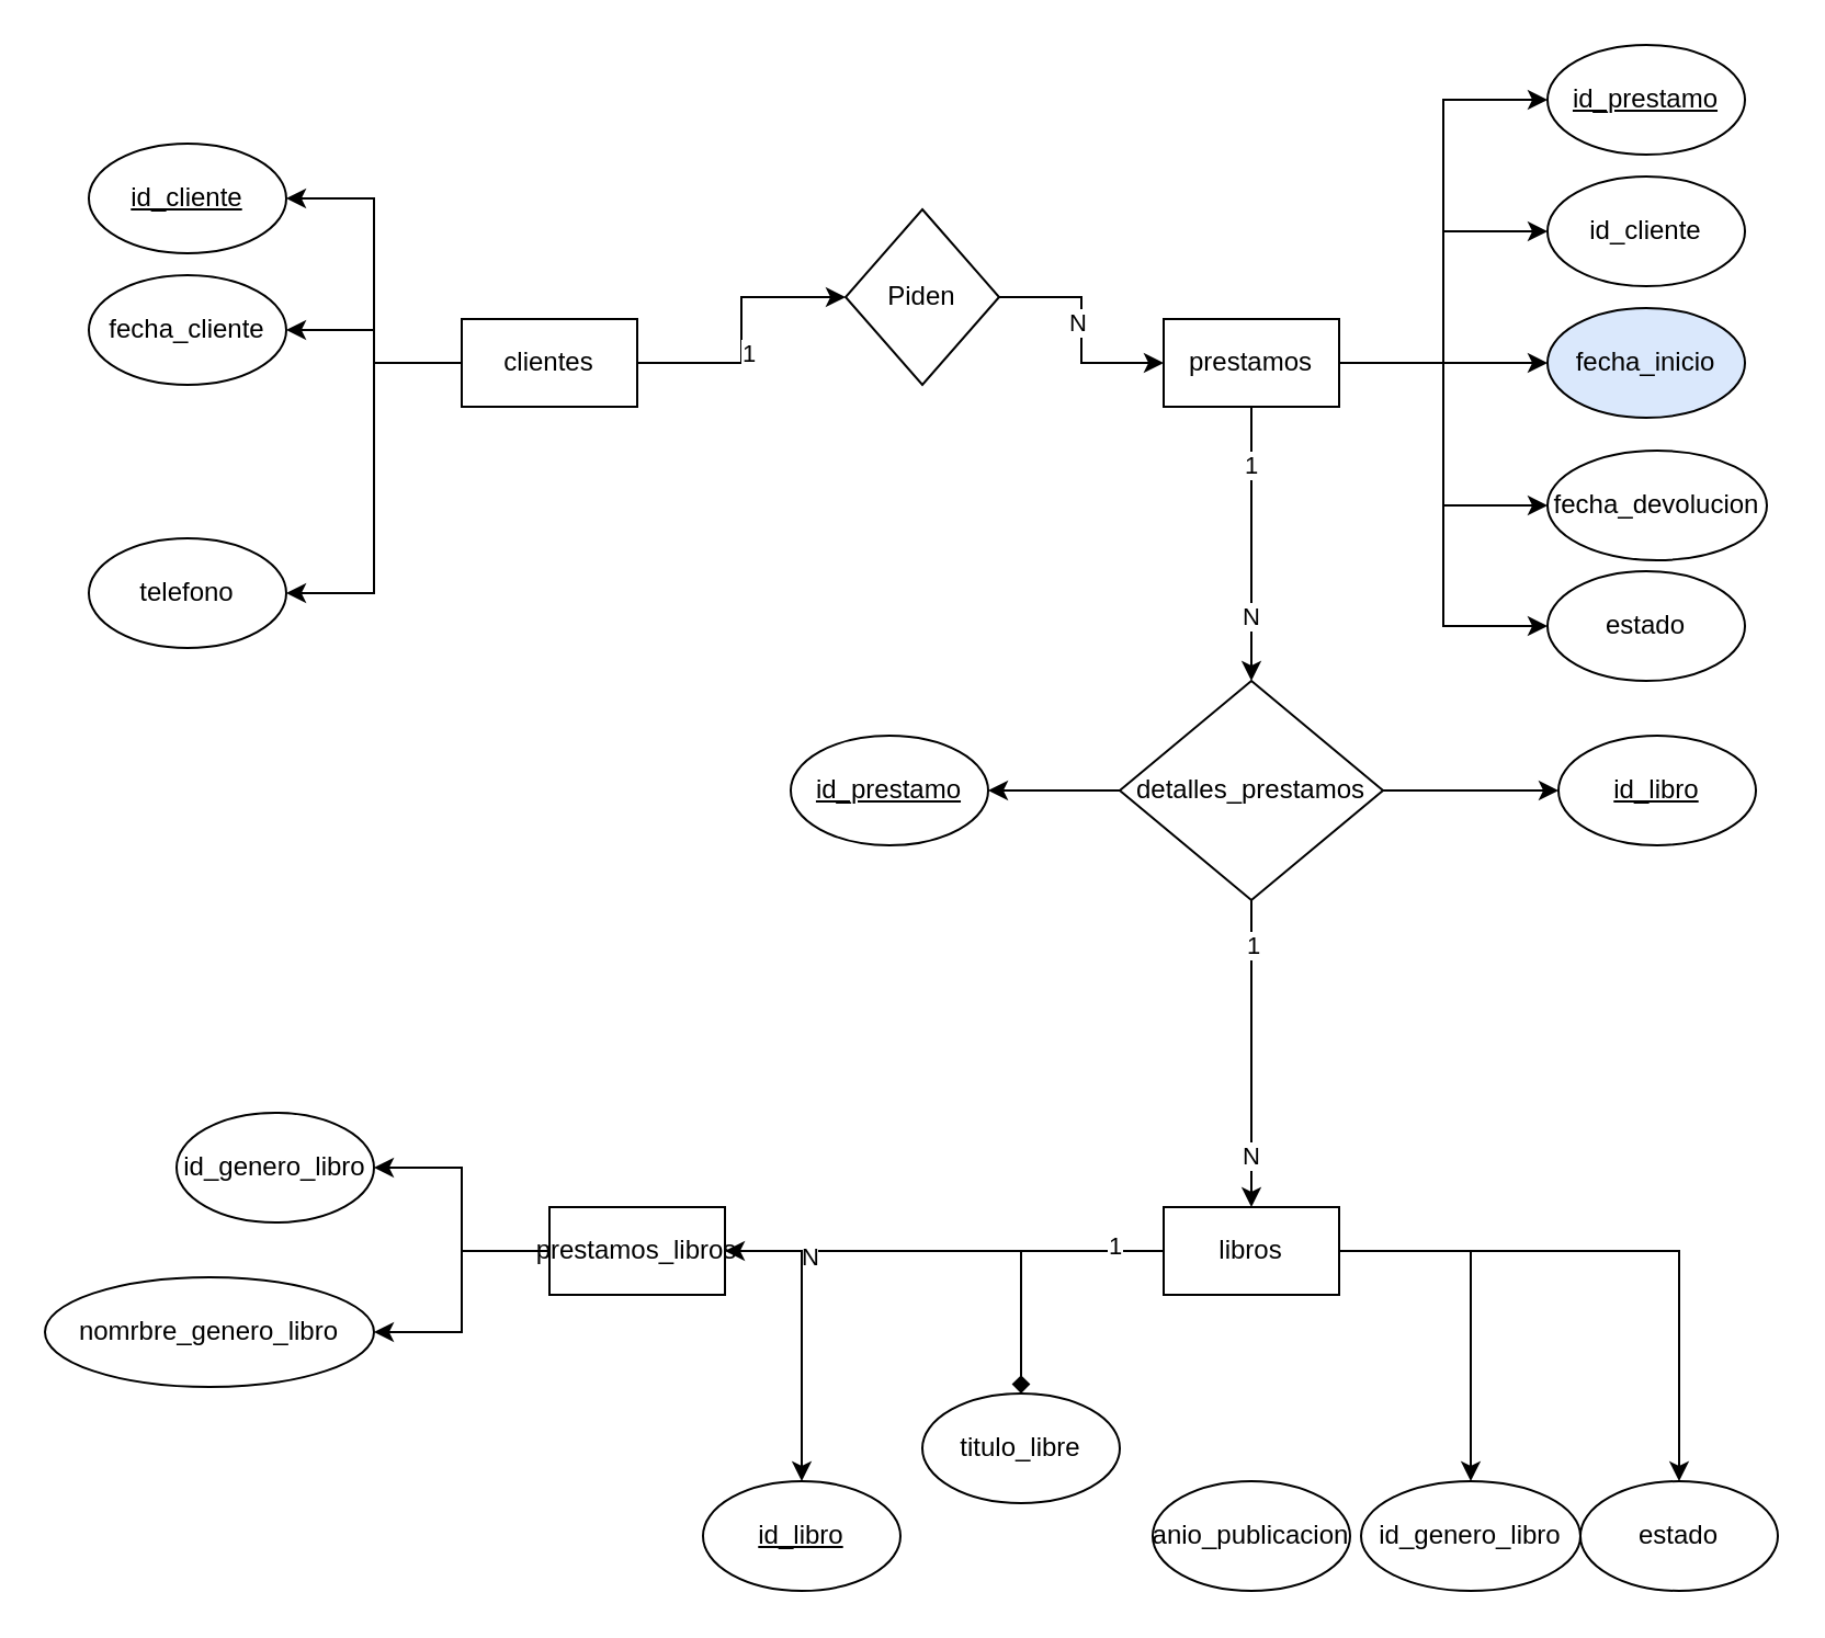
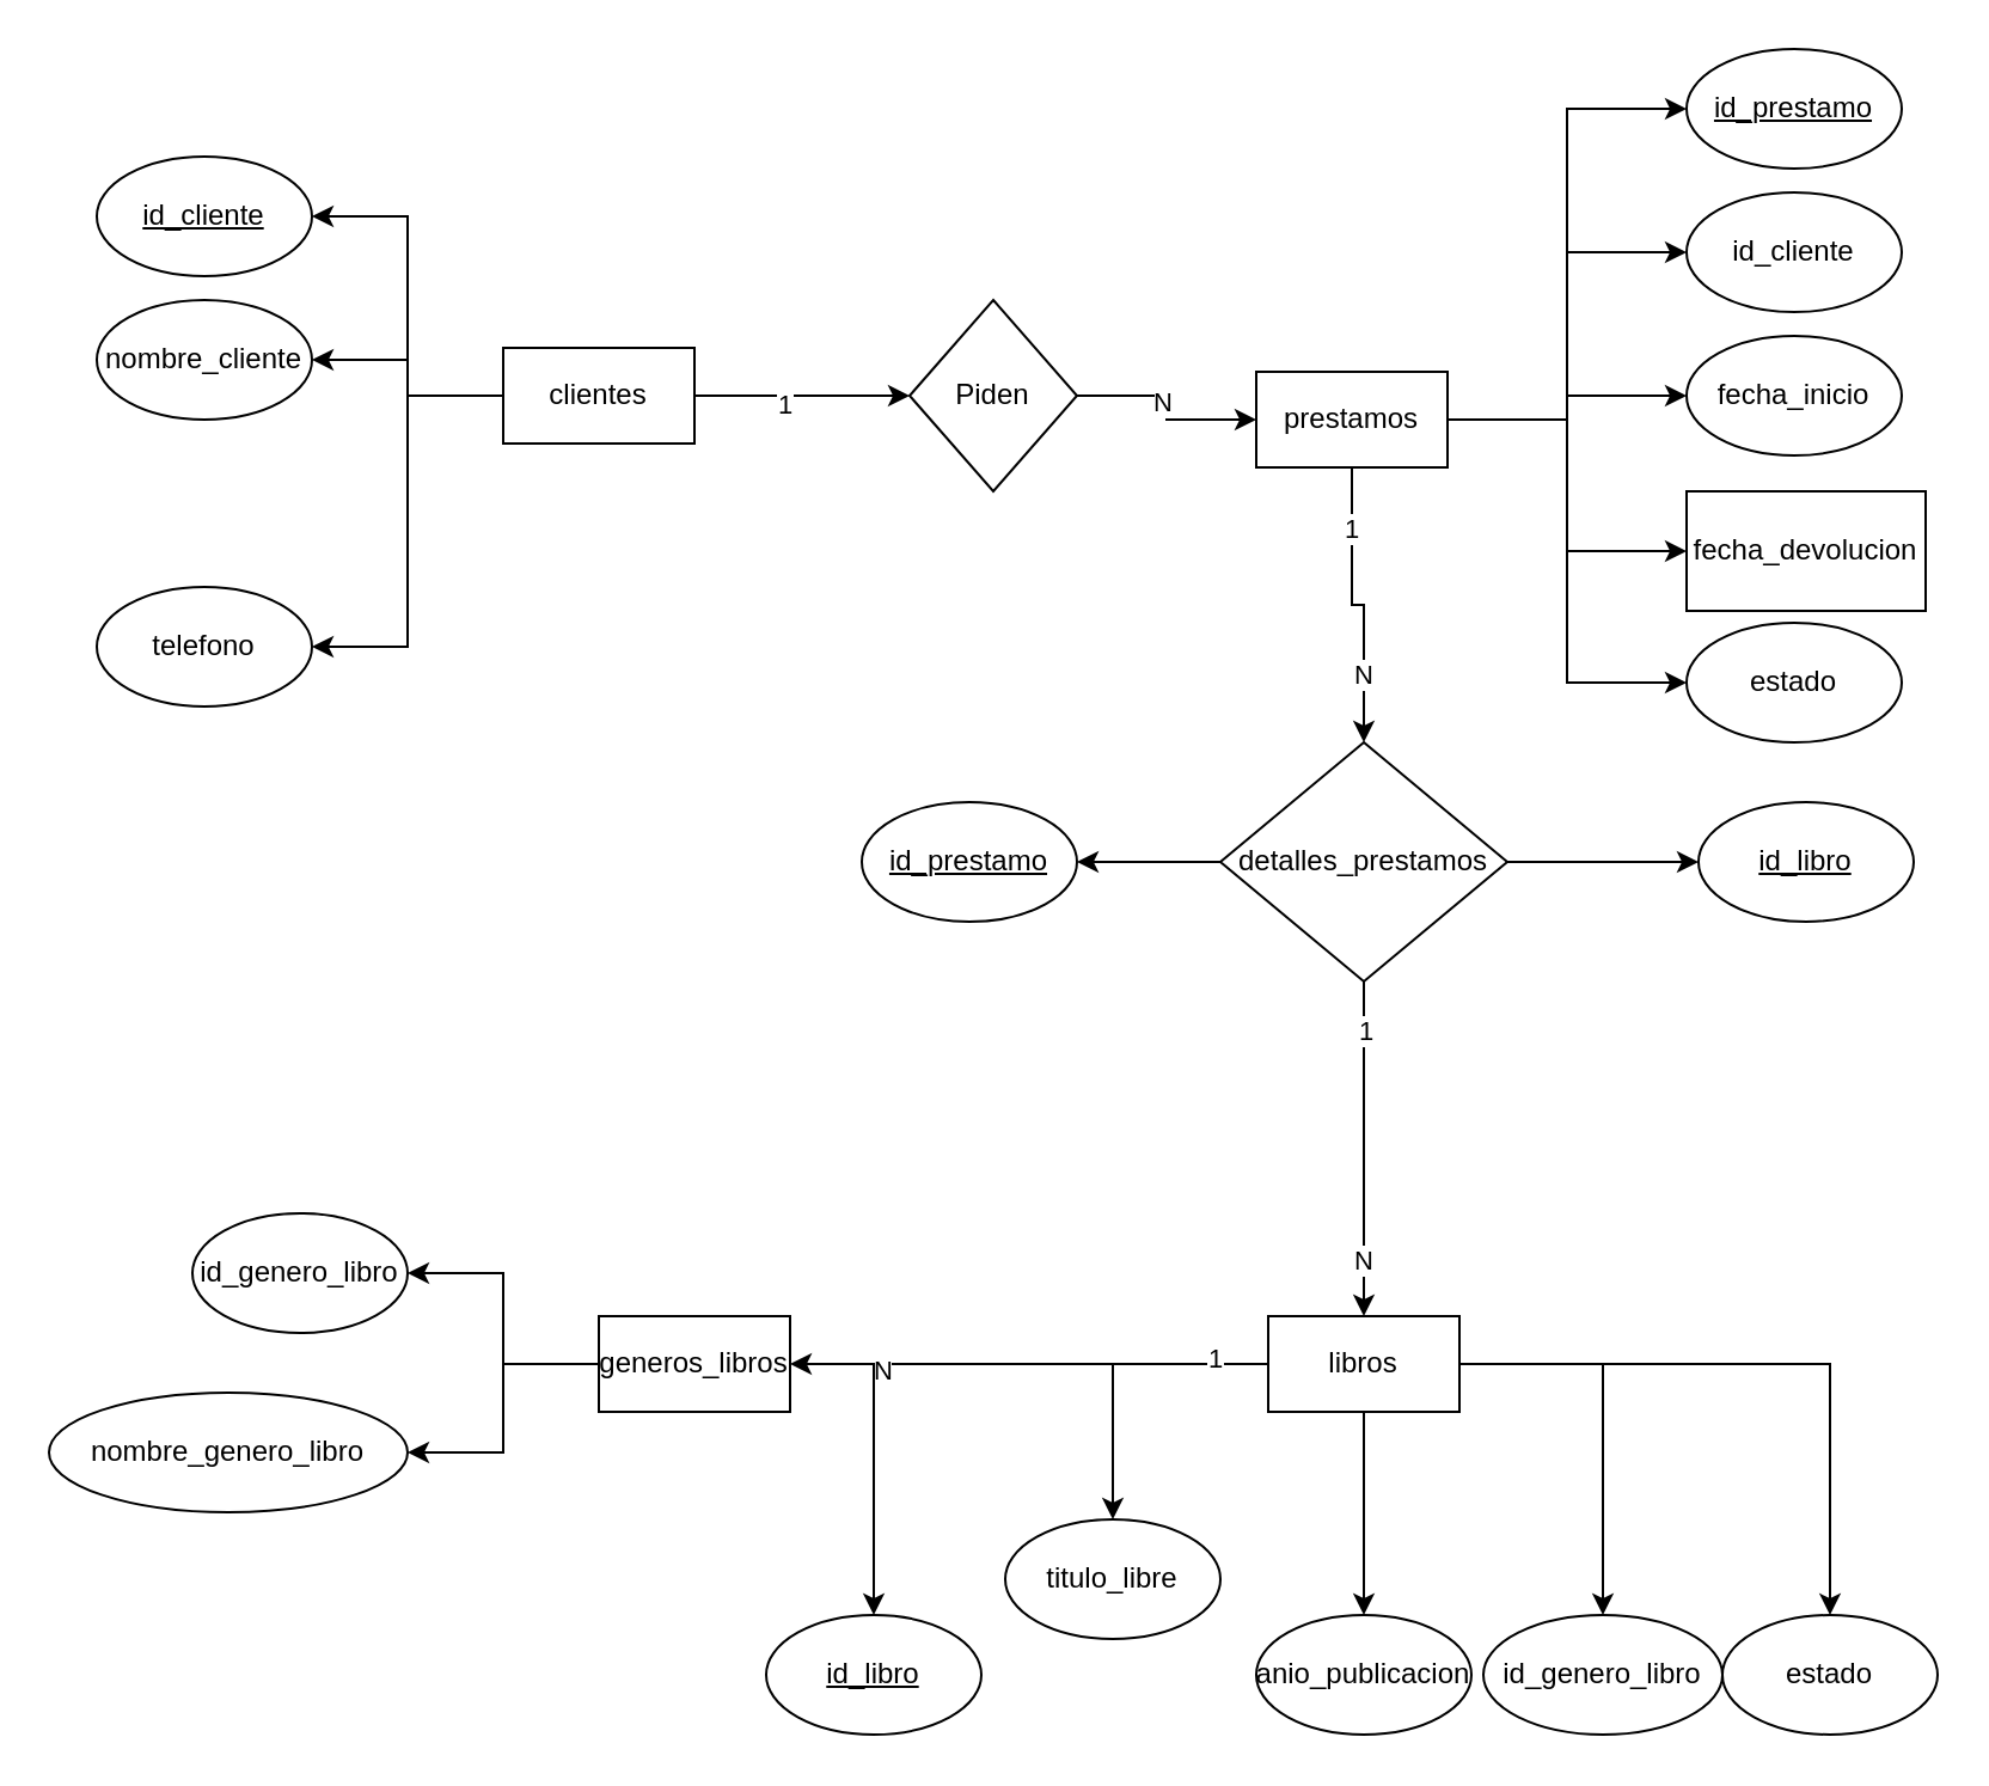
  <mxCell id="0" />
  <mxCell id="1" parent="0" />
  <mxCell id="2" style="edgeStyle=orthogonalEdgeStyle;rounded=0;orthogonalLoop=1;jettySize=auto;html=1;entryX=1;entryY=0.5;entryDx=0;entryDy=0;" parent="1" source="7" target="19" edge="1"><mxGeometry relative="1" as="geometry" /></mxCell>
  <mxCell id="3" style="edgeStyle=orthogonalEdgeStyle;rounded=0;orthogonalLoop=1;jettySize=auto;html=1;entryX=1;entryY=0.5;entryDx=0;entryDy=0;" parent="1" source="7" target="17" edge="1"><mxGeometry relative="1" as="geometry" /></mxCell>
  <mxCell id="4" style="edgeStyle=orthogonalEdgeStyle;rounded=0;orthogonalLoop=1;jettySize=auto;html=1;entryX=1;entryY=0.5;entryDx=0;entryDy=0;" parent="1" source="7" target="18" edge="1"><mxGeometry relative="1" as="geometry" /></mxCell>
  <mxCell id="5" style="edgeStyle=orthogonalEdgeStyle;rounded=0;orthogonalLoop=1;jettySize=auto;html=1;" parent="1" source="7" target="22" edge="1"><mxGeometry relative="1" as="geometry" /></mxCell>
  <mxCell id="6" value="1" style="edgeLabel;html=1;align=center;verticalAlign=middle;resizable=0;points=[];" parent="5" vertex="1" connectable="0"><mxGeometry x="-0.173" y="-3" relative="1" as="geometry"><mxPoint as="offset" /></mxGeometry></mxCell>
  <mxCell id="7" value="clientes" style="rounded=0;whiteSpace=wrap;html=1;" parent="1" vertex="1"><mxGeometry x="210" y="145" width="80" height="40" as="geometry" /></mxCell>
  <mxCell id="8" style="edgeStyle=orthogonalEdgeStyle;rounded=0;orthogonalLoop=1;jettySize=auto;html=1;entryX=0;entryY=0.5;entryDx=0;entryDy=0;" parent="1" source="16" target="32" edge="1"><mxGeometry relative="1" as="geometry" /></mxCell>
  <mxCell id="9" style="edgeStyle=orthogonalEdgeStyle;rounded=0;orthogonalLoop=1;jettySize=auto;html=1;entryX=0;entryY=0.5;entryDx=0;entryDy=0;" parent="1" source="16" target="29" edge="1"><mxGeometry relative="1" as="geometry" /></mxCell>
  <mxCell id="10" style="edgeStyle=orthogonalEdgeStyle;rounded=0;orthogonalLoop=1;jettySize=auto;html=1;entryX=0;entryY=0.5;entryDx=0;entryDy=0;" parent="1" source="16" target="30" edge="1"><mxGeometry relative="1" as="geometry" /></mxCell>
  <mxCell id="11" style="edgeStyle=orthogonalEdgeStyle;rounded=0;orthogonalLoop=1;jettySize=auto;html=1;entryX=0;entryY=0.5;entryDx=0;entryDy=0;" parent="1" source="16" target="31" edge="1"><mxGeometry relative="1" as="geometry" /></mxCell>
  <mxCell id="12" style="edgeStyle=orthogonalEdgeStyle;rounded=0;orthogonalLoop=1;jettySize=auto;html=1;entryX=0;entryY=0.5;entryDx=0;entryDy=0;" parent="1" source="16" target="33" edge="1"><mxGeometry relative="1" as="geometry" /></mxCell>
  <mxCell id="13" style="edgeStyle=orthogonalEdgeStyle;rounded=0;orthogonalLoop=1;jettySize=auto;html=1;entryX=0.5;entryY=0;entryDx=0;entryDy=0;" parent="1" source="16" target="28" edge="1"><mxGeometry relative="1" as="geometry" /></mxCell>
  <mxCell id="14" value="1" style="edgeLabel;html=1;align=center;verticalAlign=middle;resizable=0;points=[];" parent="13" vertex="1" connectable="0"><mxGeometry x="-0.581" y="-1" relative="1" as="geometry"><mxPoint as="offset" /></mxGeometry></mxCell>
  <mxCell id="15" value="N" style="edgeLabel;html=1;align=center;verticalAlign=middle;resizable=0;points=[];" parent="13" vertex="1" connectable="0"><mxGeometry x="0.519" y="-1" relative="1" as="geometry"><mxPoint as="offset" /></mxGeometry></mxCell>
- <mxCell id="16" value="prestamos" style="rounded=0;whiteSpace=wrap;html=1;" parent="1" vertex="1"><mxGeometry x="530" y="145" width="80" height="40" as="geometry" /></mxCell>
- <mxCell id="17" value="fecha_cliente" style="ellipse;whiteSpace=wrap;html=1;" parent="1" vertex="1"><mxGeometry x="40" y="125" width="90" height="50" as="geometry" /></mxCell>
+ <mxCell id="16" value="prestamos" style="rounded=0;whiteSpace=wrap;html=1;" parent="1" vertex="1"><mxGeometry x="525" y="155" width="80" height="40" as="geometry" /></mxCell>
+ <mxCell id="17" value="nombre_cliente" style="ellipse;whiteSpace=wrap;html=1;" parent="1" vertex="1"><mxGeometry x="40" y="125" width="90" height="50" as="geometry" /></mxCell>
  <mxCell id="18" value="telefono" style="ellipse;whiteSpace=wrap;html=1;" parent="1" vertex="1"><mxGeometry x="40" y="245" width="90" height="50" as="geometry" /></mxCell>
  <mxCell id="19" value="&lt;u&gt;id_cliente&lt;/u&gt;" style="ellipse;whiteSpace=wrap;html=1;" parent="1" vertex="1"><mxGeometry x="40" y="65" width="90" height="50" as="geometry" /></mxCell>
  <mxCell id="20" style="edgeStyle=orthogonalEdgeStyle;rounded=0;orthogonalLoop=1;jettySize=auto;html=1;entryX=0;entryY=0.5;entryDx=0;entryDy=0;" parent="1" source="22" target="16" edge="1"><mxGeometry relative="1" as="geometry" /></mxCell>
  <mxCell id="21" value="N" style="edgeLabel;html=1;align=center;verticalAlign=middle;resizable=0;points=[];" parent="20" vertex="1" connectable="0"><mxGeometry x="-0.062" y="-2" relative="1" as="geometry"><mxPoint as="offset" /></mxGeometry></mxCell>
- <mxCell id="22" value="Piden" style="rhombus;whiteSpace=wrap;html=1;" parent="1" vertex="1"><mxGeometry x="385" y="95" width="70" height="80" as="geometry" /></mxCell>
+ <mxCell id="22" value="Piden" style="rhombus;whiteSpace=wrap;html=1;" parent="1" vertex="1"><mxGeometry x="380" y="125" width="70" height="80" as="geometry" /></mxCell>
  <mxCell id="23" style="edgeStyle=orthogonalEdgeStyle;rounded=0;orthogonalLoop=1;jettySize=auto;html=1;exitX=1;exitY=0.5;exitDx=0;exitDy=0;entryX=0;entryY=0.5;entryDx=0;entryDy=0;" parent="1" source="28" target="35" edge="1"><mxGeometry relative="1" as="geometry" /></mxCell>
  <mxCell id="24" style="edgeStyle=orthogonalEdgeStyle;rounded=0;orthogonalLoop=1;jettySize=auto;html=1;entryX=1;entryY=0.5;entryDx=0;entryDy=0;" parent="1" source="28" target="34" edge="1"><mxGeometry relative="1" as="geometry" /></mxCell>
  <mxCell id="25" value="" style="edgeStyle=orthogonalEdgeStyle;rounded=0;orthogonalLoop=1;jettySize=auto;html=1;entryX=0.5;entryY=0;entryDx=0;entryDy=0;" parent="1" source="28" target="44" edge="1"><mxGeometry relative="1" as="geometry" /></mxCell>
  <mxCell id="26" value="1" style="edgeLabel;html=1;align=center;verticalAlign=middle;resizable=0;points=[];" parent="25" vertex="1" connectable="0"><mxGeometry x="-0.721" relative="1" as="geometry"><mxPoint as="offset" /></mxGeometry></mxCell>
  <mxCell id="27" value="N" style="edgeLabel;html=1;align=center;verticalAlign=middle;resizable=0;points=[];" parent="25" vertex="1" connectable="0"><mxGeometry x="0.651" y="-1" relative="1" as="geometry"><mxPoint as="offset" /></mxGeometry></mxCell>
  <mxCell id="28" value="detalles_prestamos" style="rhombus;whiteSpace=wrap;html=1;" parent="1" vertex="1"><mxGeometry x="510" y="310" width="120" height="100" as="geometry" /></mxCell>
  <mxCell id="29" value="id_cliente" style="ellipse;whiteSpace=wrap;html=1;" parent="1" vertex="1"><mxGeometry x="705" y="80" width="90" height="50" as="geometry" /></mxCell>
- <mxCell id="30" value="fecha_inicio" style="ellipse;whiteSpace=wrap;html=1;fillColor=#dae8fc;" parent="1" vertex="1"><mxGeometry x="705" y="140" width="90" height="50" as="geometry" /></mxCell>
- <mxCell id="31" value="fecha_devolucion" style="ellipse;whiteSpace=wrap;html=1;" parent="1" vertex="1"><mxGeometry x="705" y="205" width="100" height="50" as="geometry" /></mxCell>
+ <mxCell id="30" value="fecha_inicio" style="ellipse;whiteSpace=wrap;html=1;" parent="1" vertex="1"><mxGeometry x="705" y="140" width="90" height="50" as="geometry" /></mxCell>
+ <mxCell id="31" value="fecha_devolucion" style="whiteSpace=wrap;html=1;rounded=0;" parent="1" vertex="1"><mxGeometry x="705" y="205" width="100" height="50" as="geometry" /></mxCell>
  <mxCell id="32" value="&lt;u&gt;id_prestamo&lt;/u&gt;" style="ellipse;whiteSpace=wrap;html=1;" parent="1" vertex="1"><mxGeometry x="705" y="20" width="90" height="50" as="geometry" /></mxCell>
  <mxCell id="33" value="estado" style="ellipse;whiteSpace=wrap;html=1;" parent="1" vertex="1"><mxGeometry x="705" y="260" width="90" height="50" as="geometry" /></mxCell>
  <mxCell id="34" value="&lt;u&gt;id_prestamo&lt;/u&gt;" style="ellipse;whiteSpace=wrap;html=1;" parent="1" vertex="1"><mxGeometry x="360" y="335" width="90" height="50" as="geometry" /></mxCell>
  <mxCell id="35" value="&lt;u&gt;id_libro&lt;/u&gt;" style="ellipse;whiteSpace=wrap;html=1;" parent="1" vertex="1"><mxGeometry x="710" y="335" width="90" height="50" as="geometry" /></mxCell>
+ <mxCell id="36" style="edgeStyle=orthogonalEdgeStyle;rounded=0;orthogonalLoop=1;jettySize=auto;html=1;entryX=0.5;entryY=0;entryDx=0;entryDy=0;" parent="1" source="44" target="46" edge="1"><mxGeometry relative="1" as="geometry" /></mxCell>
  <mxCell id="37" style="edgeStyle=orthogonalEdgeStyle;rounded=0;orthogonalLoop=1;jettySize=auto;html=1;entryX=0.5;entryY=0;entryDx=0;entryDy=0;" parent="1" source="44" target="47" edge="1"><mxGeometry relative="1" as="geometry" /></mxCell>
  <mxCell id="38" style="edgeStyle=orthogonalEdgeStyle;rounded=0;orthogonalLoop=1;jettySize=auto;html=1;entryX=0.5;entryY=0;entryDx=0;entryDy=0;" parent="1" source="44" target="49" edge="1"><mxGeometry relative="1" as="geometry" /></mxCell>
- <mxCell id="39" style="edgeStyle=orthogonalEdgeStyle;rounded=0;orthogonalLoop=1;jettySize=auto;html=1;entryX=0.5;entryY=0;entryDx=0;entryDy=0;endArrow=diamond;" parent="1" source="44" target="45" edge="1"><mxGeometry relative="1" as="geometry" /></mxCell>
+ <mxCell id="39" style="edgeStyle=orthogonalEdgeStyle;rounded=0;orthogonalLoop=1;jettySize=auto;html=1;entryX=0.5;entryY=0;entryDx=0;entryDy=0;" parent="1" source="44" target="45" edge="1"><mxGeometry relative="1" as="geometry" /></mxCell>
  <mxCell id="40" style="edgeStyle=orthogonalEdgeStyle;rounded=0;orthogonalLoop=1;jettySize=auto;html=1;entryX=0.5;entryY=0;entryDx=0;entryDy=0;" parent="1" source="44" target="48" edge="1"><mxGeometry relative="1" as="geometry" /></mxCell>
  <mxCell id="41" style="edgeStyle=orthogonalEdgeStyle;rounded=0;orthogonalLoop=1;jettySize=auto;html=1;entryX=1;entryY=0.5;entryDx=0;entryDy=0;" parent="1" source="44" target="52" edge="1"><mxGeometry relative="1" as="geometry" /></mxCell>
  <mxCell id="42" value="1" style="edgeLabel;html=1;align=center;verticalAlign=middle;resizable=0;points=[];" parent="41" vertex="1" connectable="0"><mxGeometry x="-0.767" y="-3" relative="1" as="geometry"><mxPoint as="offset" /></mxGeometry></mxCell>
  <mxCell id="43" value="N" style="edgeLabel;html=1;align=center;verticalAlign=middle;resizable=0;points=[];" parent="41" vertex="1" connectable="0"><mxGeometry x="0.62" y="2" relative="1" as="geometry"><mxPoint as="offset" /></mxGeometry></mxCell>
  <mxCell id="44" value="libros" style="rounded=0;whiteSpace=wrap;html=1;" parent="1" vertex="1"><mxGeometry x="530" y="550" width="80" height="40" as="geometry" /></mxCell>
  <mxCell id="45" value="titulo_libre" style="ellipse;whiteSpace=wrap;html=1;" parent="1" vertex="1"><mxGeometry x="420" y="635" width="90" height="50" as="geometry" /></mxCell>
  <mxCell id="46" value="anio_publicacion" style="ellipse;whiteSpace=wrap;html=1;" parent="1" vertex="1"><mxGeometry x="525" y="675" width="90" height="50" as="geometry" /></mxCell>
  <mxCell id="47" value="id_genero_libro" style="ellipse;whiteSpace=wrap;html=1;" parent="1" vertex="1"><mxGeometry x="620" y="675" width="100" height="50" as="geometry" /></mxCell>
  <mxCell id="48" value="&lt;u&gt;id_libro&lt;/u&gt;" style="ellipse;whiteSpace=wrap;html=1;" parent="1" vertex="1"><mxGeometry x="320" y="675" width="90" height="50" as="geometry" /></mxCell>
  <mxCell id="49" value="estado" style="ellipse;whiteSpace=wrap;html=1;" parent="1" vertex="1"><mxGeometry x="720" y="675" width="90" height="50" as="geometry" /></mxCell>
  <mxCell id="50" style="edgeStyle=orthogonalEdgeStyle;rounded=0;orthogonalLoop=1;jettySize=auto;html=1;entryX=1;entryY=0.5;entryDx=0;entryDy=0;" parent="1" source="52" target="53" edge="1"><mxGeometry relative="1" as="geometry"><mxPoint x="170" y="547" as="targetPoint" /></mxGeometry></mxCell>
  <mxCell id="51" style="edgeStyle=orthogonalEdgeStyle;rounded=0;orthogonalLoop=1;jettySize=auto;html=1;entryX=1;entryY=0.5;entryDx=0;entryDy=0;" parent="1" source="52" target="54" edge="1"><mxGeometry relative="1" as="geometry" /></mxCell>
- <mxCell id="52" value="prestamos_libros" style="rounded=0;whiteSpace=wrap;html=1;" parent="1" vertex="1"><mxGeometry x="250" y="550" width="80" height="40" as="geometry" /></mxCell>
+ <mxCell id="52" value="generos_libros" style="rounded=0;whiteSpace=wrap;html=1;" parent="1" vertex="1"><mxGeometry x="250" y="550" width="80" height="40" as="geometry" /></mxCell>
  <mxCell id="53" value="id_genero_libro" style="ellipse;whiteSpace=wrap;html=1;" parent="1" vertex="1"><mxGeometry x="80" y="507" width="90" height="50" as="geometry" /></mxCell>
- <mxCell id="54" value="nomrbre_genero_libro" style="ellipse;whiteSpace=wrap;html=1;" parent="1" vertex="1"><mxGeometry x="20" y="582" width="150" height="50" as="geometry" /></mxCell>
+ <mxCell id="54" value="nombre_genero_libro" style="ellipse;whiteSpace=wrap;html=1;" parent="1" vertex="1"><mxGeometry x="20" y="582" width="150" height="50" as="geometry" /></mxCell>
